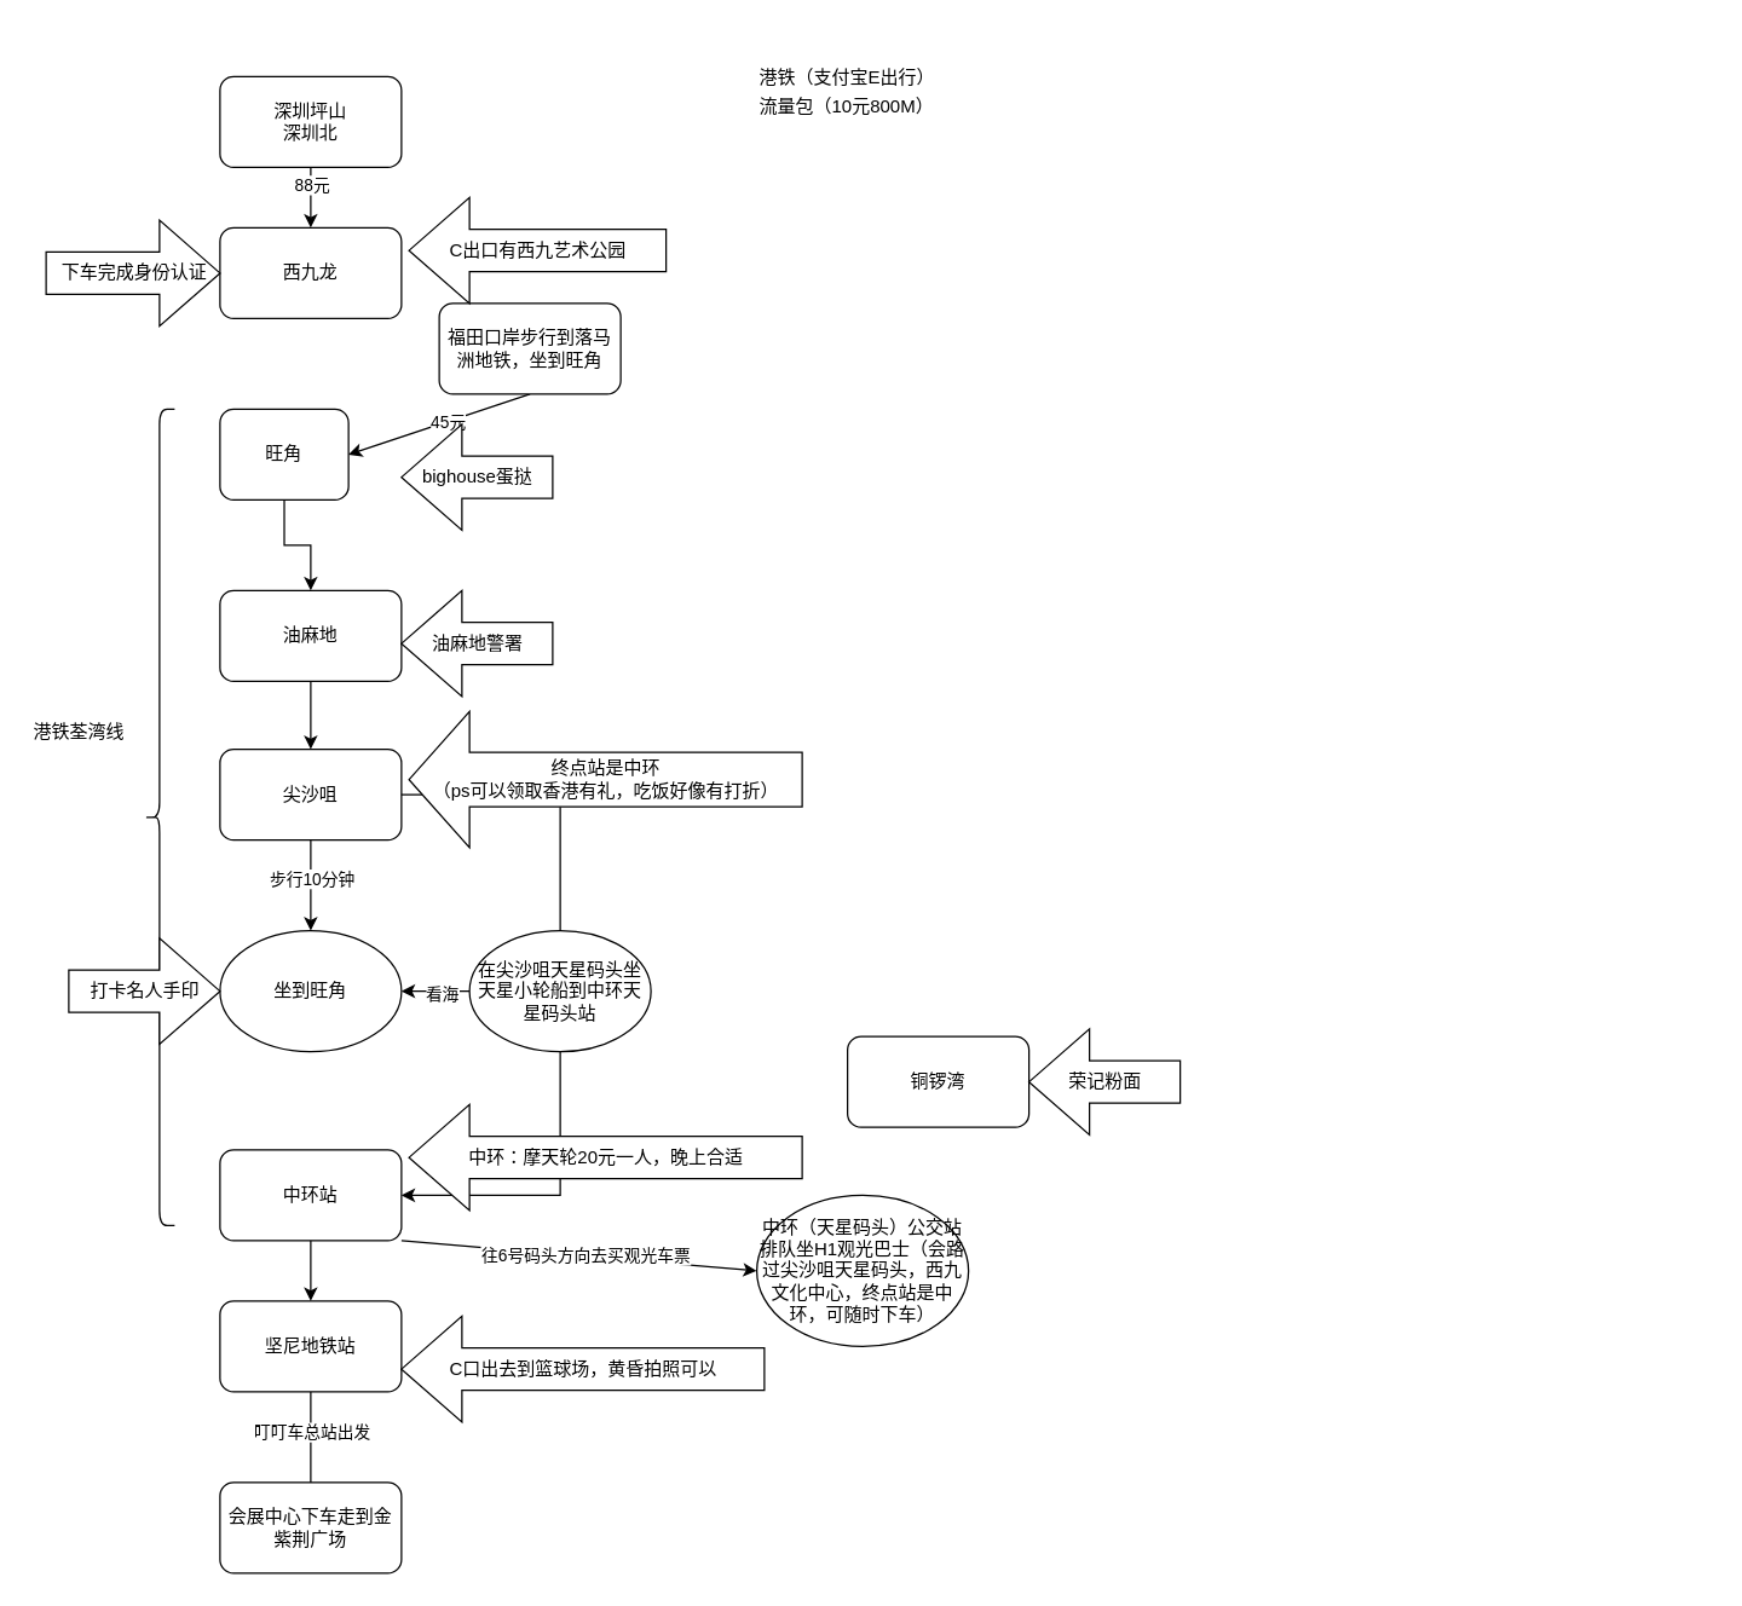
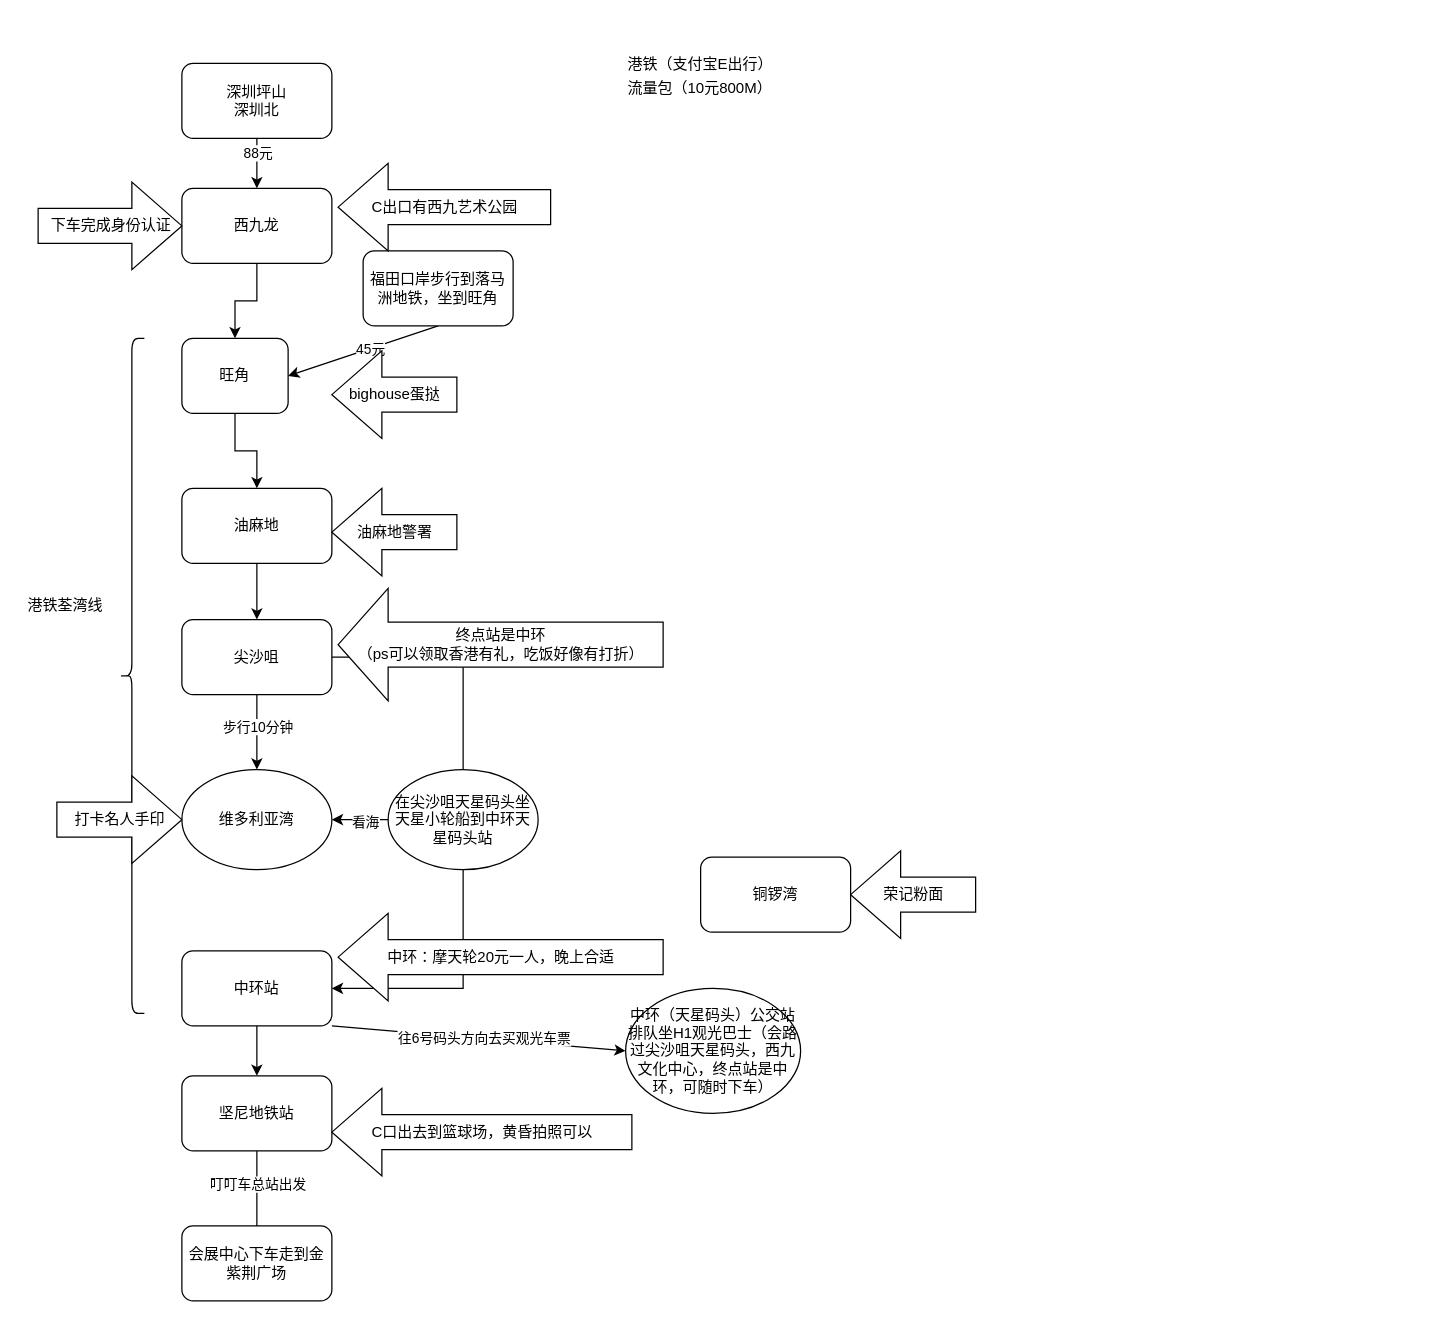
  <mxCell id="0" />
  <mxCell id="1" parent="0" />
+ <mxCell id="2" style="edgeStyle=orthogonalEdgeStyle;rounded=0;orthogonalLoop=1;jettySize=auto;html=1;exitX=0.5;exitY=1;exitDx=0;exitDy=0;entryX=0.5;entryY=0;entryDx=0;entryDy=0;" edge="1" parent="1" source="3" target="8"><mxGeometry relative="1" as="geometry" /></mxCell>
  <mxCell id="3" value="西九龙" style="rounded=1;whiteSpace=wrap;html=1;" vertex="1" parent="1"><mxGeometry x="145" y="150" width="120" height="60" as="geometry" /></mxCell>
  <mxCell id="4" style="edgeStyle=orthogonalEdgeStyle;rounded=0;orthogonalLoop=1;jettySize=auto;html=1;exitX=0.5;exitY=1;exitDx=0;exitDy=0;entryX=0.5;entryY=0;entryDx=0;entryDy=0;" edge="1" parent="1" source="6" target="3"><mxGeometry relative="1" as="geometry" /></mxCell>
  <mxCell id="5" value="88元" style="edgeLabel;html=1;align=center;verticalAlign=middle;resizable=0;points=[];" vertex="1" connectable="0" parent="4"><mxGeometry x="-0.461" relative="1" as="geometry"><mxPoint as="offset" /></mxGeometry></mxCell>
  <mxCell id="6" value="深圳坪山&lt;br&gt;深圳北" style="rounded=1;whiteSpace=wrap;html=1;" vertex="1" parent="1"><mxGeometry x="145" y="50" width="120" height="60" as="geometry" /></mxCell>
  <mxCell id="7" style="edgeStyle=orthogonalEdgeStyle;rounded=0;orthogonalLoop=1;jettySize=auto;html=1;exitX=0.5;exitY=1;exitDx=0;exitDy=0;entryX=0.5;entryY=0;entryDx=0;entryDy=0;" edge="1" parent="1" source="8" target="10"><mxGeometry relative="1" as="geometry" /></mxCell>
  <mxCell id="8" value="旺角" style="rounded=1;whiteSpace=wrap;html=1;" vertex="1" parent="1"><mxGeometry x="145" y="270" width="85" height="60" as="geometry" /></mxCell>
  <mxCell id="9" style="edgeStyle=orthogonalEdgeStyle;rounded=0;orthogonalLoop=1;jettySize=auto;html=1;exitX=0.5;exitY=1;exitDx=0;exitDy=0;entryX=0.5;entryY=0;entryDx=0;entryDy=0;" edge="1" parent="1" source="10" target="13"><mxGeometry relative="1" as="geometry" /></mxCell>
  <mxCell id="10" value="油麻地" style="rounded=1;whiteSpace=wrap;html=1;" vertex="1" parent="1"><mxGeometry x="145" y="390" width="120" height="60" as="geometry" /></mxCell>
  <mxCell id="11" style="edgeStyle=orthogonalEdgeStyle;rounded=0;orthogonalLoop=1;jettySize=auto;html=1;exitX=0.5;exitY=1;exitDx=0;exitDy=0;entryX=0.5;entryY=0;entryDx=0;entryDy=0;" edge="1" parent="1" source="13" target="23"><mxGeometry relative="1" as="geometry" /></mxCell>
  <mxCell id="12" value="步行10分钟" style="edgeLabel;html=1;align=center;verticalAlign=middle;resizable=0;points=[];" vertex="1" connectable="0" parent="11"><mxGeometry x="-0.676" y="-1" relative="1" as="geometry"><mxPoint x="1" y="15" as="offset" /></mxGeometry></mxCell>
  <mxCell id="13" value="尖沙咀" style="rounded=1;whiteSpace=wrap;html=1;" vertex="1" parent="1"><mxGeometry x="145" y="495" width="120" height="60" as="geometry" /></mxCell>
  <mxCell id="14" style="rounded=0;orthogonalLoop=1;jettySize=auto;html=1;exitX=1;exitY=1;exitDx=0;exitDy=0;entryX=0;entryY=0.5;entryDx=0;entryDy=0;" edge="1" parent="1" source="17" target="28"><mxGeometry relative="1" as="geometry" /></mxCell>
  <mxCell id="15" value="往6号码头方向去买观光车票" style="edgeLabel;html=1;align=center;verticalAlign=middle;resizable=0;points=[];" vertex="1" connectable="0" parent="14"><mxGeometry x="0.034" y="1" relative="1" as="geometry"><mxPoint as="offset" /></mxGeometry></mxCell>
  <mxCell id="16" style="edgeStyle=orthogonalEdgeStyle;rounded=0;orthogonalLoop=1;jettySize=auto;html=1;exitX=0.5;exitY=1;exitDx=0;exitDy=0;entryX=0.5;entryY=0;entryDx=0;entryDy=0;" edge="1" parent="1" source="17" target="41"><mxGeometry relative="1" as="geometry" /></mxCell>
  <mxCell id="17" value="中环站" style="rounded=1;whiteSpace=wrap;html=1;" vertex="1" parent="1"><mxGeometry x="145" y="760" width="120" height="60" as="geometry" /></mxCell>
  <mxCell id="18" style="rounded=0;orthogonalLoop=1;jettySize=auto;html=1;exitX=0.5;exitY=1;exitDx=0;exitDy=0;entryX=1;entryY=0.5;entryDx=0;entryDy=0;" edge="1" parent="1" source="20" target="8"><mxGeometry relative="1" as="geometry" /></mxCell>
  <mxCell id="19" value="45元" style="edgeLabel;html=1;align=center;verticalAlign=middle;resizable=0;points=[];" vertex="1" connectable="0" parent="18"><mxGeometry x="-0.094" relative="1" as="geometry"><mxPoint as="offset" /></mxGeometry></mxCell>
  <mxCell id="20" value="福田口岸步行到落马洲地铁，坐到旺角" style="rounded=1;whiteSpace=wrap;html=1;" vertex="1" parent="1"><mxGeometry x="290" y="200" width="120" height="60" as="geometry" /></mxCell>
  <mxCell id="21" value="" style="shape=curlyBracket;whiteSpace=wrap;html=1;rounded=1;labelPosition=left;verticalLabelPosition=middle;align=right;verticalAlign=middle;" vertex="1" parent="1"><mxGeometry x="95" y="270" width="20" height="540" as="geometry" /></mxCell>
  <mxCell id="22" value="港铁荃湾线" style="text;whiteSpace=wrap;" vertex="1" parent="1"><mxGeometry x="20" y="470" width="90" height="40" as="geometry" /></mxCell>
- <mxCell id="23" value="坐到旺角" style="ellipse;whiteSpace=wrap;html=1;" vertex="1" parent="1"><mxGeometry x="145" y="615" width="120" height="80" as="geometry" /></mxCell>
+ <mxCell id="23" value="维多利亚湾" style="ellipse;whiteSpace=wrap;html=1;" vertex="1" parent="1"><mxGeometry x="145" y="615" width="120" height="80" as="geometry" /></mxCell>
  <mxCell id="24" style="edgeStyle=orthogonalEdgeStyle;rounded=0;orthogonalLoop=1;jettySize=auto;html=1;exitX=1;exitY=0.5;exitDx=0;exitDy=0;entryX=1;entryY=0.5;entryDx=0;entryDy=0;" edge="1" parent="1" source="13" target="17"><mxGeometry relative="1" as="geometry"><Array as="points"><mxPoint x="370" y="525" /><mxPoint x="370" y="790" /></Array></mxGeometry></mxCell>
  <mxCell id="25" style="edgeStyle=orthogonalEdgeStyle;rounded=0;orthogonalLoop=1;jettySize=auto;html=1;exitX=0;exitY=0.5;exitDx=0;exitDy=0;entryX=1;entryY=0.5;entryDx=0;entryDy=0;" edge="1" parent="1" source="27" target="23"><mxGeometry relative="1" as="geometry" /></mxCell>
  <mxCell id="26" value="看海" style="edgeLabel;html=1;align=center;verticalAlign=middle;resizable=0;points=[];" vertex="1" connectable="0" parent="25"><mxGeometry x="-0.14" y="1" relative="1" as="geometry"><mxPoint as="offset" /></mxGeometry></mxCell>
  <mxCell id="27" value="在尖沙咀天星码头坐天星小轮船到中环天星码头站" style="ellipse;whiteSpace=wrap;html=1;" vertex="1" parent="1"><mxGeometry x="310" y="615" width="120" height="80" as="geometry" /></mxCell>
  <mxCell id="28" value="中环（天星码头）公交站排队坐H1观光巴士（会路过尖沙咀天星码头，西九文化中心，终点站是中环，可随时下车）" style="ellipse;whiteSpace=wrap;html=1;" vertex="1" parent="1"><mxGeometry x="500" y="790" width="140" height="100" as="geometry" /></mxCell>
  <mxCell id="29" value="&lt;br&gt;&lt;table border=&quot;0&quot; cellpadding=&quot;0&quot; cellspacing=&quot;0&quot; width=&quot;647&quot; style=&quot;border-collapse:&lt;br/&gt; collapse;width:486pt&quot;&gt; &lt;colgroup&gt;&lt;col width=&quot;268&quot; style=&quot;mso-width-source:userset;mso-width-alt:8576;width:201pt&quot;&gt;&lt;/colgroup&gt; &lt;colgroup&gt;&lt;col width=&quot;93&quot; style=&quot;mso-width-source:userset;mso-width-alt:2976;width:70pt&quot;&gt;&lt;/colgroup&gt; &lt;colgroup&gt;&lt;col width=&quot;286&quot; style=&quot;mso-width-source:userset;mso-width-alt:9152;width:215pt&quot;&gt;&lt;/colgroup&gt; &lt;tbody&gt;&lt;tr height=&quot;19&quot; style=&quot;height:14.25pt&quot;&gt;  &lt;td height=&quot;19&quot; width=&quot;268&quot; style=&quot;height:14.25pt;width:201pt&quot;&gt;港铁（支付宝E出行）&lt;br&gt;&lt;/td&gt;  &lt;td width=&quot;93&quot; style=&quot;width:70pt&quot;&gt;&lt;/td&gt;  &lt;td width=&quot;286&quot; style=&quot;width:215pt&quot;&gt;&lt;br&gt;&lt;/td&gt; &lt;/tr&gt; &lt;tr height=&quot;19&quot; style=&quot;height:14.25pt&quot;&gt;  &lt;td height=&quot;19&quot; style=&quot;height:14.25pt&quot;&gt;流量包（10元800M）&lt;br&gt;&lt;/td&gt;  &lt;td&gt;&lt;/td&gt;  &lt;td&gt;&lt;br&gt;&lt;/td&gt; &lt;/tr&gt;&lt;/tbody&gt;&lt;/table&gt;" style="text;whiteSpace=wrap;html=1;" vertex="1" parent="1"><mxGeometry x="500" y="20" width="260" height="70" as="geometry" /></mxCell>
  <mxCell id="30" value="油麻地警署" style="html=1;shadow=0;dashed=0;align=center;verticalAlign=middle;shape=mxgraph.arrows2.arrow;dy=0.6;dx=40;flipH=1;notch=0;" vertex="1" parent="1"><mxGeometry x="265" y="390" width="100" height="70" as="geometry" /></mxCell>
  <mxCell id="31" value="下车完成身份认证" style="html=1;shadow=0;dashed=0;align=center;verticalAlign=middle;shape=mxgraph.arrows2.arrow;dy=0.6;dx=40;notch=0;" vertex="1" parent="1"><mxGeometry x="30" y="145" width="115" height="70" as="geometry" /></mxCell>
  <mxCell id="32" value="打卡名人手印" style="html=1;shadow=0;dashed=0;align=center;verticalAlign=middle;shape=mxgraph.arrows2.arrow;dy=0.6;dx=40;notch=0;" vertex="1" parent="1"><mxGeometry x="45" y="620" width="100" height="70" as="geometry" /></mxCell>
  <mxCell id="33" value="bighouse蛋挞" style="html=1;shadow=0;dashed=0;align=center;verticalAlign=middle;shape=mxgraph.arrows2.arrow;dy=0.6;dx=40;flipH=1;notch=0;" vertex="1" parent="1"><mxGeometry x="265" y="280" width="100" height="70" as="geometry" /></mxCell>
  <mxCell id="34" value="终点站是中环&lt;br&gt;（ps可以领取香港有礼，吃饭好像有打折）" style="html=1;shadow=0;dashed=0;align=center;verticalAlign=middle;shape=mxgraph.arrows2.arrow;dy=0.6;dx=40;flipH=1;notch=0;" vertex="1" parent="1"><mxGeometry x="270" y="470" width="260" height="90" as="geometry" /></mxCell>
  <mxCell id="35" value="铜锣湾" style="rounded=1;whiteSpace=wrap;html=1;" vertex="1" parent="1"><mxGeometry x="560" y="685" width="120" height="60" as="geometry" /></mxCell>
  <mxCell id="36" value="荣记粉面" style="html=1;shadow=0;dashed=0;align=center;verticalAlign=middle;shape=mxgraph.arrows2.arrow;dy=0.6;dx=40;flipH=1;notch=0;" vertex="1" parent="1"><mxGeometry x="680" y="680" width="100" height="70" as="geometry" /></mxCell>
  <mxCell id="37" value="C出口有西九艺术公园" style="html=1;shadow=0;dashed=0;align=center;verticalAlign=middle;shape=mxgraph.arrows2.arrow;dy=0.6;dx=40;flipH=1;notch=0;" vertex="1" parent="1"><mxGeometry x="270" y="130" width="170" height="70" as="geometry" /></mxCell>
  <mxCell id="38" value="中环：摩天轮20元一人，晚上合适" style="html=1;shadow=0;dashed=0;align=center;verticalAlign=middle;shape=mxgraph.arrows2.arrow;dy=0.6;dx=40;flipH=1;notch=0;" vertex="1" parent="1"><mxGeometry x="270" y="730" width="260" height="70" as="geometry" /></mxCell>
  <mxCell id="39" style="edgeStyle=orthogonalEdgeStyle;rounded=0;orthogonalLoop=1;jettySize=auto;html=1;exitX=0.5;exitY=1;exitDx=0;exitDy=0;entryX=0.5;entryY=0;entryDx=0;entryDy=0;endArrow=none;" edge="1" parent="1" source="41" target="43"><mxGeometry relative="1" as="geometry" /></mxCell>
  <mxCell id="40" value="叮叮车总站出发" style="edgeLabel;html=1;align=center;verticalAlign=middle;resizable=0;points=[];" vertex="1" connectable="0" parent="39"><mxGeometry x="-0.131" relative="1" as="geometry"><mxPoint as="offset" /></mxGeometry></mxCell>
  <mxCell id="41" value="坚尼地铁站" style="rounded=1;whiteSpace=wrap;html=1;" vertex="1" parent="1"><mxGeometry x="145" y="860" width="120" height="60" as="geometry" /></mxCell>
  <mxCell id="42" value="C口出去到篮球场，黄昏拍照可以" style="html=1;shadow=0;dashed=0;align=center;verticalAlign=middle;shape=mxgraph.arrows2.arrow;dy=0.6;dx=40;flipH=1;notch=0;" vertex="1" parent="1"><mxGeometry x="265" y="870" width="240" height="70" as="geometry" /></mxCell>
  <mxCell id="43" value="会展中心下车走到金紫荆广场" style="rounded=1;whiteSpace=wrap;html=1;" vertex="1" parent="1"><mxGeometry x="145" y="980" width="120" height="60" as="geometry" /></mxCell>
